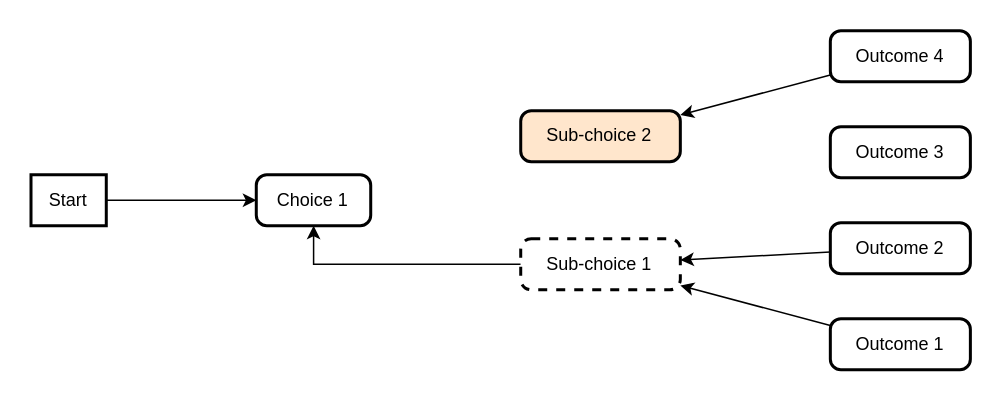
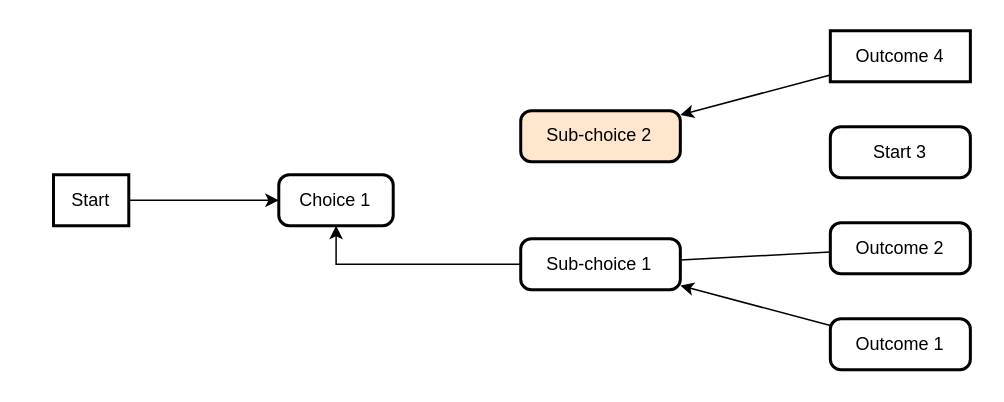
  <mxCell id="0" />
  <mxCell id="1" parent="0" />
  <mxCell id="2" value="" style="edgeStyle=orthogonalEdgeStyle;rounded=0;orthogonalLoop=1;jettySize=auto;html=1;" edge="1" parent="1" source="3" target="4"><mxGeometry relative="1" as="geometry" /></mxCell>
- <mxCell id="3" value="Start" style="whiteSpace=wrap;strokeWidth=2;" parent="1" vertex="1"><mxGeometry x="20" y="116" width="50.192" height="34" as="geometry" /></mxCell>
- <mxCell id="4" value="Choice 1" style="rounded=1;absoluteArcSize=1;arcSize=14;whiteSpace=wrap;strokeWidth=2;" parent="1" vertex="1"><mxGeometry x="170.192" y="116" width="76.292" height="34" as="geometry" /></mxCell>
+ <mxCell id="3" value="Start" style="whiteSpace=wrap;strokeWidth=2;" parent="1" vertex="1"><mxGeometry x="35" y="116" width="50.192" height="34" as="geometry" /></mxCell>
+ <mxCell id="4" value="Choice 1" style="rounded=1;absoluteArcSize=1;arcSize=14;whiteSpace=wrap;strokeWidth=2;" parent="1" vertex="1"><mxGeometry x="185.192" y="116" width="76.292" height="34" as="geometry" /></mxCell>
  <mxCell id="5" value="" style="edgeStyle=orthogonalEdgeStyle;rounded=0;orthogonalLoop=1;jettySize=auto;html=1;" edge="1" parent="1" source="6" target="4"><mxGeometry relative="1" as="geometry" /></mxCell>
- <mxCell id="6" value="Sub-choice 1" style="rounded=1;absoluteArcSize=1;arcSize=14;whiteSpace=wrap;strokeWidth=2;dashed=1;" parent="1" vertex="1"><mxGeometry x="346.484" y="158.667" width="106.407" height="34" as="geometry" /></mxCell>
+ <mxCell id="6" value="Sub-choice 1" style="rounded=1;absoluteArcSize=1;arcSize=14;whiteSpace=wrap;strokeWidth=2;" parent="1" vertex="1"><mxGeometry x="346.484" y="158.667" width="106.407" height="34" as="geometry" /></mxCell>
  <mxCell id="7" value="Sub-choice 2" style="rounded=1;absoluteArcSize=1;arcSize=14;whiteSpace=wrap;strokeWidth=2;fillColor=#ffe6cc;" parent="1" vertex="1"><mxGeometry x="346.484" y="73.333" width="106.407" height="34" as="geometry" /></mxCell>
  <mxCell id="8" value="" style="rounded=0;orthogonalLoop=1;jettySize=auto;html=1;" edge="1" parent="1" source="9" target="6"><mxGeometry relative="1" as="geometry" /></mxCell>
  <mxCell id="9" value="Outcome 1" style="rounded=1;absoluteArcSize=1;arcSize=14;whiteSpace=wrap;strokeWidth=2;" parent="1" vertex="1"><mxGeometry x="552.891" y="212" width="93.357" height="34" as="geometry" /></mxCell>
- <mxCell id="10" value="" style="rounded=0;orthogonalLoop=1;jettySize=auto;html=1;" edge="1" parent="1" source="11" target="6"><mxGeometry relative="1" as="geometry" /></mxCell>
+ <mxCell id="10" value="" style="rounded=0;orthogonalLoop=1;jettySize=auto;html=1;endArrow=none;" edge="1" parent="1" source="11" target="6"><mxGeometry relative="1" as="geometry" /></mxCell>
  <mxCell id="11" value="Outcome 2" style="rounded=1;absoluteArcSize=1;arcSize=14;whiteSpace=wrap;strokeWidth=2;" parent="1" vertex="1"><mxGeometry x="552.891" y="148" width="93.357" height="34" as="geometry" /></mxCell>
- <mxCell id="12" value="Outcome 3" style="rounded=1;absoluteArcSize=1;arcSize=14;whiteSpace=wrap;strokeWidth=2;" parent="1" vertex="1"><mxGeometry x="552.891" y="84" width="93.357" height="34" as="geometry" /></mxCell>
+ <mxCell id="12" value="Start 3" style="rounded=1;absoluteArcSize=1;arcSize=14;whiteSpace=wrap;strokeWidth=2;" parent="1" vertex="1"><mxGeometry x="552.891" y="84" width="93.357" height="34" as="geometry" /></mxCell>
  <mxCell id="13" value="" style="rounded=0;orthogonalLoop=1;jettySize=auto;html=1;" edge="1" parent="1" source="14" target="7"><mxGeometry relative="1" as="geometry" /></mxCell>
- <mxCell id="14" value="Outcome 4" style="rounded=1;absoluteArcSize=1;arcSize=14;whiteSpace=wrap;strokeWidth=2;" parent="1" vertex="1"><mxGeometry x="552.891" y="20" width="93.357" height="34" as="geometry" /></mxCell>
+ <mxCell id="14" value="Outcome 4" style="absoluteArcSize=1;arcSize=14;whiteSpace=wrap;strokeWidth=2;rounded=0;" parent="1" vertex="1"><mxGeometry x="552.891" y="20" width="93.357" height="34" as="geometry" /></mxCell>
